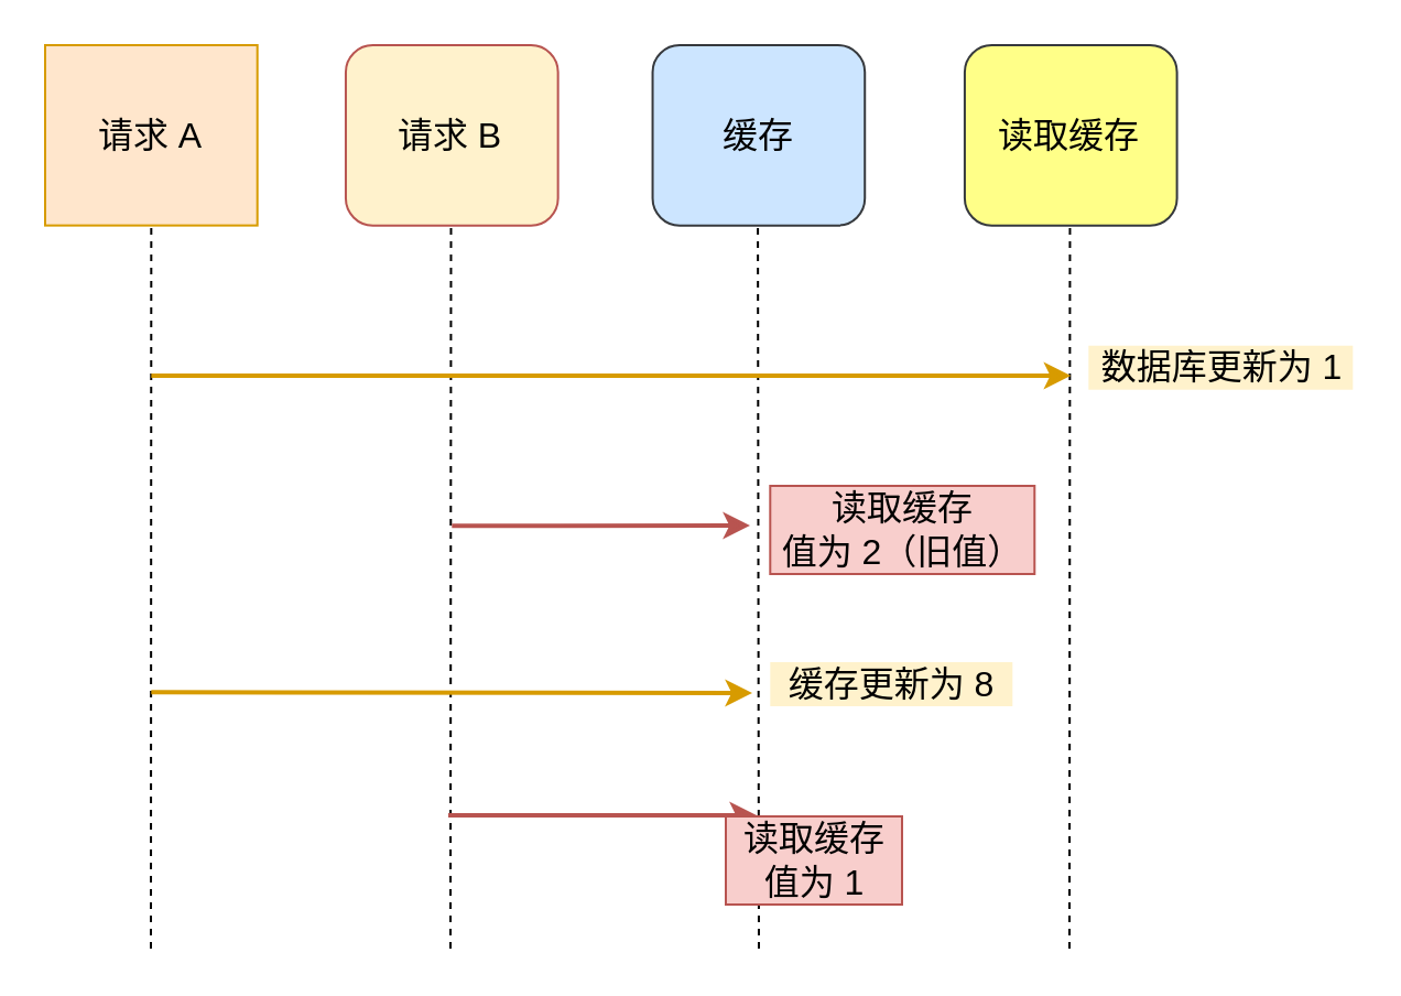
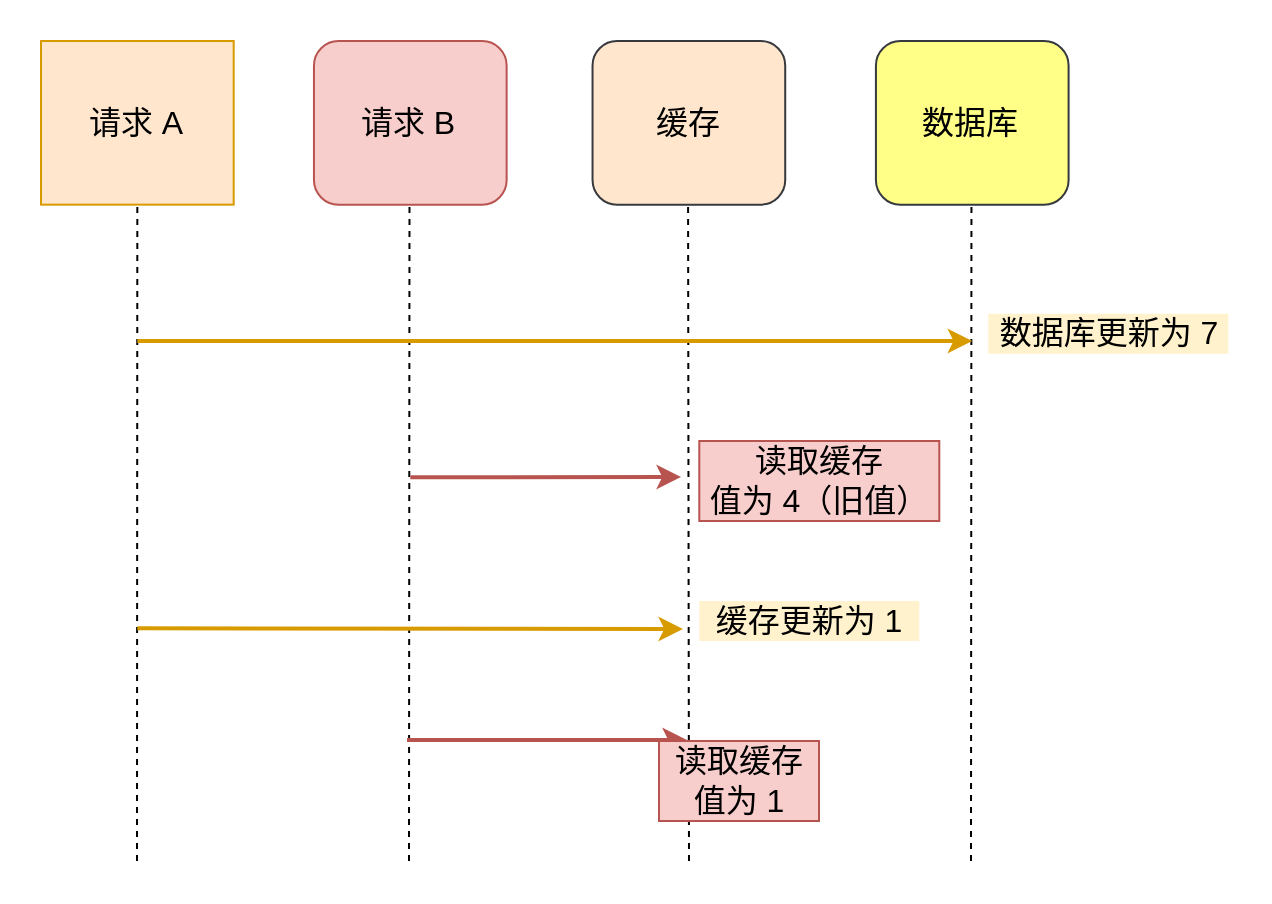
  <mxCell id="0" />
  <mxCell id="1" parent="0" />
  <mxCell id="2" value="请求 A" style="whiteSpace=wrap;html=1;fontSize=16;fillColor=#ffe6cc;strokeColor=#d79b00;rounded=0;" vertex="1" parent="1"><mxGeometry x="20" y="20" width="96.338" height="81.818" as="geometry" /></mxCell>
- <mxCell id="3" value="请求 B" style="rounded=1;whiteSpace=wrap;html=1;fontSize=16;fillColor=#fff2cc;strokeColor=#b85450;" vertex="1" parent="1"><mxGeometry x="156.479" y="20" width="96.338" height="81.818" as="geometry" /></mxCell>
- <mxCell id="4" value="缓存" style="rounded=1;whiteSpace=wrap;html=1;fontSize=16;fillColor=#cce5ff;strokeColor=#36393d;" vertex="1" parent="1"><mxGeometry x="295.768" y="20" width="96.338" height="81.818" as="geometry" /></mxCell>
- <mxCell id="5" value="读取缓存" style="rounded=1;whiteSpace=wrap;html=1;fontSize=16;fillColor=#ffff88;strokeColor=#36393d;" vertex="1" parent="1"><mxGeometry x="437.465" y="20" width="96.338" height="81.818" as="geometry" /></mxCell>
+ <mxCell id="3" value="请求 B" style="rounded=1;whiteSpace=wrap;html=1;fontSize=16;fillColor=#f8cecc;strokeColor=#b85450;" vertex="1" parent="1"><mxGeometry x="156.479" y="20" width="96.338" height="81.818" as="geometry" /></mxCell>
+ <mxCell id="4" value="缓存" style="rounded=1;whiteSpace=wrap;html=1;fontSize=16;fillColor=#ffe6cc;strokeColor=#36393d;" vertex="1" parent="1"><mxGeometry x="295.768" y="20" width="96.338" height="81.818" as="geometry" /></mxCell>
+ <mxCell id="5" value="数据库" style="rounded=1;whiteSpace=wrap;html=1;fontSize=16;fillColor=#ffff88;strokeColor=#36393d;" vertex="1" parent="1"><mxGeometry x="437.465" y="20" width="96.338" height="81.818" as="geometry" /></mxCell>
  <mxCell id="6" value="" style="endArrow=none;html=1;fontSize=16;entryX=0.5;entryY=1;entryDx=0;entryDy=0;dashed=1;" edge="1" parent="1" target="2"><mxGeometry x="70" y="150" width="50" height="50" as="geometry"><mxPoint x="68" y="430" as="sourcePoint" /><mxPoint x="100.282" y="142.727" as="targetPoint" /></mxGeometry></mxCell>
  <mxCell id="7" value="" style="endArrow=none;html=1;fontSize=16;entryX=0.5;entryY=1;entryDx=0;entryDy=0;dashed=1;" edge="1" parent="1"><mxGeometry x="70" y="150" width="50" height="50" as="geometry"><mxPoint x="204" y="430" as="sourcePoint" /><mxPoint x="204.246" y="101.818" as="targetPoint" /></mxGeometry></mxCell>
  <mxCell id="8" value="" style="endArrow=none;html=1;fontSize=16;entryX=0.5;entryY=1;entryDx=0;entryDy=0;dashed=1;" edge="1" parent="1"><mxGeometry x="70" y="150" width="50" height="50" as="geometry"><mxPoint x="344" y="430" as="sourcePoint" /><mxPoint x="343.535" y="101.818" as="targetPoint" /></mxGeometry></mxCell>
  <mxCell id="9" value="" style="endArrow=none;html=1;fontSize=16;entryX=0.5;entryY=1;entryDx=0;entryDy=0;dashed=1;" edge="1" parent="1"><mxGeometry x="70" y="150" width="50" height="50" as="geometry"><mxPoint x="485" y="430" as="sourcePoint" /><mxPoint x="485.232" y="101.818" as="targetPoint" /></mxGeometry></mxCell>
  <mxCell id="10" value="" style="endArrow=classic;html=1;fontSize=16;fillColor=#ffcd28;strokeColor=#d79b00;gradientColor=#ffa500;strokeWidth=2;" edge="1" parent="1"><mxGeometry x="70" y="150" width="50" height="50" as="geometry"><mxPoint x="68.169" y="170" as="sourcePoint" /><mxPoint x="485.634" y="170" as="targetPoint" /></mxGeometry></mxCell>
- <mxCell id="11" value="数据库更新为 1" style="text;html=1;align=center;verticalAlign=middle;resizable=0;points=[];autosize=1;fillColor=#fff2cc;fontSize=16;" vertex="1" parent="1"><mxGeometry x="493.662" y="156.364" width="120" height="20" as="geometry" /></mxCell>
+ <mxCell id="11" value="数据库更新为 7" style="text;html=1;align=center;verticalAlign=middle;resizable=0;points=[];autosize=1;fillColor=#fff2cc;fontSize=16;" vertex="1" parent="1"><mxGeometry x="493.662" y="156.364" width="120" height="20" as="geometry" /></mxCell>
  <mxCell id="12" value="" style="endArrow=classic;html=1;fontSize=16;strokeWidth=2;gradientColor=#ea6b66;fillColor=#f8cecc;strokeColor=#b85450;" edge="1" parent="1"><mxGeometry x="70" y="150" width="50" height="50" as="geometry"><mxPoint x="204.648" y="238.182" as="sourcePoint" /><mxPoint x="340" y="238" as="targetPoint" /></mxGeometry></mxCell>
  <mxCell id="13" value="" style="endArrow=classic;html=1;fontSize=16;strokeWidth=2;gradientColor=#ffa500;fillColor=#ffcd28;strokeColor=#d79b00;" edge="1" parent="1"><mxGeometry x="70" y="89.09" width="50" height="50" as="geometry"><mxPoint x="68.169" y="313.635" as="sourcePoint" /><mxPoint x="341" y="314" as="targetPoint" /></mxGeometry></mxCell>
- <mxCell id="14" value="缓存更新为 8" style="text;html=1;align=center;verticalAlign=middle;resizable=0;points=[];autosize=1;fillColor=#fff2cc;fontSize=16;strokeWidth=2;" vertex="1" parent="1"><mxGeometry x="349.155" y="299.999" width="110" height="20" as="geometry" /></mxCell>
+ <mxCell id="14" value="缓存更新为 1" style="text;html=1;align=center;verticalAlign=middle;resizable=0;points=[];autosize=1;fillColor=#fff2cc;fontSize=16;strokeWidth=2;" vertex="1" parent="1"><mxGeometry x="349.155" y="299.999" width="110" height="20" as="geometry" /></mxCell>
  <mxCell id="15" value="" style="endArrow=classic;html=1;fontSize=16;strokeWidth=2;gradientColor=#ea6b66;fillColor=#f8cecc;strokeColor=#b85450;" edge="1" parent="1"><mxGeometry x="52.15" y="281.5" width="50" height="50" as="geometry"><mxPoint x="203" y="369.5" as="sourcePoint" /><mxPoint x="343" y="369.5" as="targetPoint" /></mxGeometry></mxCell>
  <mxCell id="16" value="读取缓存&lt;br&gt;值为 1" style="text;html=1;align=center;verticalAlign=middle;resizable=0;points=[];autosize=1;strokeColor=#b85450;fillColor=#f8cecc;fontSize=16;" vertex="1" parent="1"><mxGeometry x="329" y="370" width="80" height="40" as="geometry" /></mxCell>
- <mxCell id="17" value="读取缓存&lt;br&gt;值为 2（旧值）" style="text;html=1;align=center;verticalAlign=middle;resizable=0;points=[];autosize=1;strokeColor=#b85450;fillColor=#f8cecc;fontSize=16;" vertex="1" parent="1"><mxGeometry x="349.15" y="220" width="120" height="40" as="geometry" /></mxCell>
+ <mxCell id="17" value="读取缓存&lt;br&gt;值为 4（旧值）" style="text;html=1;align=center;verticalAlign=middle;resizable=0;points=[];autosize=1;strokeColor=#b85450;fillColor=#f8cecc;fontSize=16;" vertex="1" parent="1"><mxGeometry x="349.15" y="220" width="120" height="40" as="geometry" /></mxCell>
